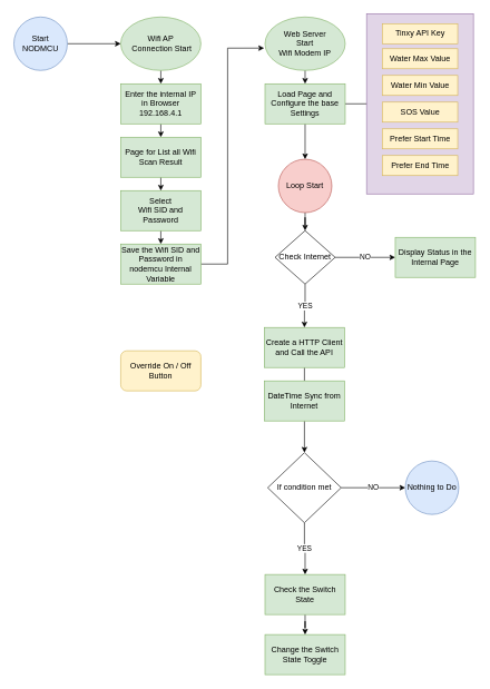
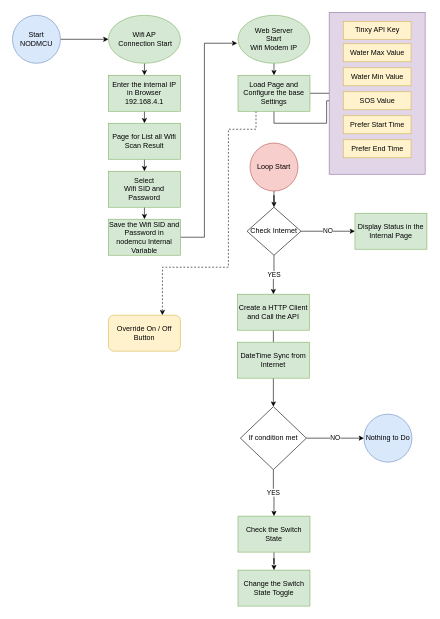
  <mxCell id="0" />
  <mxCell id="1" parent="0" />
  <mxCell id="2" value="" style="edgeStyle=orthogonalEdgeStyle;rounded=0;orthogonalLoop=1;jettySize=auto;html=1;" edge="1" parent="1" source="3" target="7"><mxGeometry relative="1" as="geometry" /></mxCell>
  <mxCell id="3" value="Start NODMCU" style="ellipse;whiteSpace=wrap;html=1;aspect=fixed;fillColor=#dae8fc;strokeColor=#6c8ebf;" vertex="1" parent="1"><mxGeometry x="20" y="25" width="80" height="80" as="geometry" /></mxCell>
  <mxCell id="4" style="edgeStyle=orthogonalEdgeStyle;rounded=0;orthogonalLoop=1;jettySize=auto;html=1;exitX=0.5;exitY=1;exitDx=0;exitDy=0;entryX=0.5;entryY=0;entryDx=0;entryDy=0;" edge="1" parent="1" source="5" target="9"><mxGeometry relative="1" as="geometry" /></mxCell>
  <mxCell id="5" value="Select &lt;br&gt;Wifi SID and Password" style="rounded=0;whiteSpace=wrap;html=1;fillColor=#d5e8d4;strokeColor=#82b366;" vertex="1" parent="1"><mxGeometry x="180" y="285" width="120" height="60" as="geometry" /></mxCell>
  <mxCell id="6" style="edgeStyle=orthogonalEdgeStyle;rounded=0;orthogonalLoop=1;jettySize=auto;html=1;exitX=0.5;exitY=1;exitDx=0;exitDy=0;entryX=0.5;entryY=0;entryDx=0;entryDy=0;" edge="1" parent="1" source="7" target="13"><mxGeometry relative="1" as="geometry" /></mxCell>
  <mxCell id="7" value="Wifi AP&lt;br&gt;&amp;nbsp;Connection Start&lt;br style=&quot;border-color: var(--border-color);&quot;&gt;" style="ellipse;whiteSpace=wrap;html=1;fillColor=#d5e8d4;strokeColor=#82b366;" vertex="1" parent="1"><mxGeometry x="180" y="25" width="120" height="80" as="geometry" /></mxCell>
  <mxCell id="8" value="" style="edgeStyle=orthogonalEdgeStyle;rounded=0;orthogonalLoop=1;jettySize=auto;html=1;entryX=-0.011;entryY=0.582;entryDx=0;entryDy=0;entryPerimeter=0;" edge="1" parent="1" source="9" target="11"><mxGeometry relative="1" as="geometry"><Array as="points"><mxPoint x="340" y="395" /><mxPoint x="340" y="72" /></Array></mxGeometry></mxCell>
  <mxCell id="9" value="Save the Wifi SID and Password in nodemcu Internal Variable" style="rounded=0;whiteSpace=wrap;html=1;fillColor=#d5e8d4;strokeColor=#82b366;" vertex="1" parent="1"><mxGeometry x="180" y="365" width="120" height="60" as="geometry" /></mxCell>
  <mxCell id="10" style="edgeStyle=orthogonalEdgeStyle;rounded=0;orthogonalLoop=1;jettySize=auto;html=1;exitX=0.5;exitY=1;exitDx=0;exitDy=0;entryX=0.5;entryY=0;entryDx=0;entryDy=0;" edge="1" parent="1" source="11" target="19"><mxGeometry relative="1" as="geometry" /></mxCell>
  <mxCell id="11" value="Web Server&lt;br&gt;Start&lt;br&gt;Wifi Modem IP" style="ellipse;whiteSpace=wrap;html=1;fillColor=#d5e8d4;strokeColor=#82b366;" vertex="1" parent="1"><mxGeometry x="396" y="25" width="120" height="80" as="geometry" /></mxCell>
  <mxCell id="12" style="edgeStyle=orthogonalEdgeStyle;rounded=0;orthogonalLoop=1;jettySize=auto;html=1;exitX=0.5;exitY=1;exitDx=0;exitDy=0;entryX=0.5;entryY=0;entryDx=0;entryDy=0;" edge="1" parent="1" source="13" target="15"><mxGeometry relative="1" as="geometry" /></mxCell>
  <mxCell id="13" value="Enter the internal IP in Browser&lt;br&gt;192.168.4.1" style="rounded=0;whiteSpace=wrap;html=1;fillColor=#d5e8d4;strokeColor=#82b366;" vertex="1" parent="1"><mxGeometry x="180" y="125" width="120" height="60" as="geometry" /></mxCell>
  <mxCell id="14" style="edgeStyle=orthogonalEdgeStyle;rounded=0;orthogonalLoop=1;jettySize=auto;html=1;exitX=0.5;exitY=1;exitDx=0;exitDy=0;entryX=0.5;entryY=0;entryDx=0;entryDy=0;" edge="1" parent="1" source="15" target="5"><mxGeometry relative="1" as="geometry" /></mxCell>
  <mxCell id="15" value="Page for List all Wifi Scan Result" style="rounded=0;whiteSpace=wrap;html=1;fillColor=#d5e8d4;strokeColor=#82b366;" vertex="1" parent="1"><mxGeometry x="180" y="205" width="120" height="60" as="geometry" /></mxCell>
  <mxCell id="16" style="edgeStyle=orthogonalEdgeStyle;rounded=0;orthogonalLoop=1;jettySize=auto;html=1;exitX=1;exitY=0.5;exitDx=0;exitDy=0;entryX=0;entryY=0.5;entryDx=0;entryDy=0;" edge="1" parent="1" source="19"><mxGeometry relative="1" as="geometry"><mxPoint x="576" y="155" as="targetPoint" /></mxGeometry></mxCell>
- <mxCell id="17" style="edgeStyle=orthogonalEdgeStyle;rounded=0;orthogonalLoop=1;jettySize=auto;html=1;exitX=0.5;exitY=1;exitDx=0;exitDy=0;" edge="1" parent="1" source="19" target="24"><mxGeometry relative="1" as="geometry" /></mxCell>
+ <mxCell id="17" style="edgeStyle=orthogonalEdgeStyle;rounded=0;orthogonalLoop=1;jettySize=auto;html=1;exitX=0.5;exitY=1;exitDx=0;exitDy=0;" edge="1" parent="1" source="19" target="43"><mxGeometry relative="1" as="geometry" /></mxCell>
+ <mxCell id="18" style="edgeStyle=orthogonalEdgeStyle;rounded=0;orthogonalLoop=1;jettySize=auto;html=1;exitX=0.25;exitY=1;exitDx=0;exitDy=0;entryX=0.75;entryY=0;entryDx=0;entryDy=0;dashed=1;" edge="1" parent="1" source="19" target="37"><mxGeometry relative="1" as="geometry"><Array as="points"><mxPoint x="426" y="215" /><mxPoint x="380" y="215" /><mxPoint x="380" y="445" /><mxPoint x="270" y="445" /></Array></mxGeometry></mxCell>
  <mxCell id="19" value="Load Page and Configure the base Settings" style="rounded=0;whiteSpace=wrap;html=1;fillColor=#d5e8d4;strokeColor=#82b366;" vertex="1" parent="1"><mxGeometry x="396" y="125" width="120" height="60" as="geometry" /></mxCell>
  <mxCell id="20" value="NO" style="edgeStyle=orthogonalEdgeStyle;rounded=0;orthogonalLoop=1;jettySize=auto;html=1;exitX=1;exitY=0.5;exitDx=0;exitDy=0;entryX=0;entryY=0.5;entryDx=0;entryDy=0;" edge="1" parent="1" source="22" target="25"><mxGeometry relative="1" as="geometry" /></mxCell>
  <mxCell id="21" value="YES" style="edgeStyle=orthogonalEdgeStyle;rounded=0;orthogonalLoop=1;jettySize=auto;html=1;exitX=0.5;exitY=1;exitDx=0;exitDy=0;entryX=0.5;entryY=0;entryDx=0;entryDy=0;" edge="1" parent="1" source="22" target="28"><mxGeometry relative="1" as="geometry"><mxPoint x="456" y="850" as="targetPoint" /></mxGeometry></mxCell>
  <mxCell id="22" value="If condition met" style="rhombus;whiteSpace=wrap;html=1;" vertex="1" parent="1"><mxGeometry x="400" y="677.5" width="110" height="105" as="geometry" /></mxCell>
  <mxCell id="23" style="edgeStyle=orthogonalEdgeStyle;rounded=0;orthogonalLoop=1;jettySize=auto;html=1;exitX=0.5;exitY=1;exitDx=0;exitDy=0;" edge="1" parent="1" source="24" target="35"><mxGeometry relative="1" as="geometry"><mxPoint x="456" y="365" as="targetPoint" /></mxGeometry></mxCell>
  <mxCell id="24" value="Loop Start" style="ellipse;whiteSpace=wrap;html=1;aspect=fixed;fillColor=#f8cecc;strokeColor=#b85450;" vertex="1" parent="1"><mxGeometry x="416" y="238" width="80" height="80" as="geometry" /></mxCell>
  <mxCell id="25" value="Nothing to Do" style="ellipse;whiteSpace=wrap;html=1;aspect=fixed;fillColor=#dae8fc;strokeColor=#6c8ebf;" vertex="1" parent="1"><mxGeometry x="606" y="690" width="80" height="80" as="geometry" /></mxCell>
  <mxCell id="26" value="Change the Switch State Toggle" style="rounded=0;whiteSpace=wrap;html=1;fillColor=#d5e8d4;strokeColor=#82b366;" vertex="1" parent="1"><mxGeometry x="396" y="950" width="120" height="60" as="geometry" /></mxCell>
  <mxCell id="27" value="" style="edgeStyle=orthogonalEdgeStyle;rounded=0;orthogonalLoop=1;jettySize=auto;html=1;" edge="1" parent="1" source="28" target="26"><mxGeometry relative="1" as="geometry" /></mxCell>
  <mxCell id="28" value="Check the Switch State" style="rounded=0;whiteSpace=wrap;html=1;fillColor=#d5e8d4;strokeColor=#82b366;" vertex="1" parent="1"><mxGeometry x="396" y="860" width="120" height="60" as="geometry" /></mxCell>
  <mxCell id="29" style="edgeStyle=orthogonalEdgeStyle;rounded=0;orthogonalLoop=1;jettySize=auto;html=1;exitX=0.5;exitY=1;exitDx=0;exitDy=0;entryX=0.5;entryY=0;entryDx=0;entryDy=0;endArrow=none;" edge="1" parent="1" source="30" target="32"><mxGeometry relative="1" as="geometry" /></mxCell>
  <mxCell id="30" value="Create a HTTP Client and Call the API" style="rounded=0;whiteSpace=wrap;html=1;fillColor=#d5e8d4;strokeColor=#82b366;" vertex="1" parent="1"><mxGeometry x="395" y="490" width="120" height="60" as="geometry" /></mxCell>
  <mxCell id="31" style="edgeStyle=orthogonalEdgeStyle;rounded=0;orthogonalLoop=1;jettySize=auto;html=1;exitX=0.5;exitY=1;exitDx=0;exitDy=0;entryX=0.5;entryY=0;entryDx=0;entryDy=0;" edge="1" parent="1" source="32" target="22"><mxGeometry relative="1" as="geometry" /></mxCell>
  <mxCell id="32" value="DateTime Sync from Internet" style="rounded=0;whiteSpace=wrap;html=1;fillColor=#d5e8d4;strokeColor=#82b366;" vertex="1" parent="1"><mxGeometry x="395" y="570" width="120" height="60" as="geometry" /></mxCell>
  <mxCell id="33" value="NO" style="edgeStyle=orthogonalEdgeStyle;rounded=0;orthogonalLoop=1;jettySize=auto;html=1;" edge="1" parent="1" source="35" target="36"><mxGeometry relative="1" as="geometry" /></mxCell>
  <mxCell id="34" value="YES" style="edgeStyle=orthogonalEdgeStyle;rounded=0;orthogonalLoop=1;jettySize=auto;html=1;" edge="1" parent="1" source="35" target="30"><mxGeometry relative="1" as="geometry" /></mxCell>
  <mxCell id="35" value="Check Internet" style="rhombus;whiteSpace=wrap;html=1;" vertex="1" parent="1"><mxGeometry x="411" y="345" width="90" height="80" as="geometry" /></mxCell>
  <mxCell id="36" value="Display Status in the Internal Page" style="rounded=0;whiteSpace=wrap;html=1;fillColor=#d5e8d4;strokeColor=#82b366;" vertex="1" parent="1"><mxGeometry x="591" y="355" width="120" height="60" as="geometry" /></mxCell>
  <mxCell id="37" value="Override On / Off Button" style="rounded=1;whiteSpace=wrap;html=1;fillColor=#fff2cc;strokeColor=#d6b656;" vertex="1" parent="1"><mxGeometry x="180" y="525" width="120" height="60" as="geometry" /></mxCell>
  <mxCell id="38" value="" style="group" vertex="1" connectable="0" parent="1"><mxGeometry x="548" y="20" width="160" height="270" as="geometry" /></mxCell>
  <mxCell id="39" value="" style="rounded=0;whiteSpace=wrap;html=1;fillColor=#e1d5e7;strokeColor=#9673a6;movable=1;resizable=1;rotatable=1;deletable=1;editable=1;locked=0;connectable=1;" vertex="1" parent="38"><mxGeometry width="160" height="270" as="geometry" /></mxCell>
  <mxCell id="40" value="Tinxy API Key" style="rounded=0;whiteSpace=wrap;html=1;fillColor=#fff2cc;strokeColor=#d6b656;" vertex="1" parent="38"><mxGeometry x="23.529" y="15" width="112.941" height="30" as="geometry" /></mxCell>
  <mxCell id="41" value="Water Max Value" style="rounded=0;whiteSpace=wrap;html=1;fillColor=#fff2cc;strokeColor=#d6b656;" vertex="1" parent="38"><mxGeometry x="23.529" y="52.5" width="112.941" height="30" as="geometry" /></mxCell>
  <mxCell id="42" value="Water Min Value" style="rounded=0;whiteSpace=wrap;html=1;fillColor=#fff2cc;strokeColor=#d6b656;" vertex="1" parent="38"><mxGeometry x="23.529" y="92.5" width="112.941" height="30" as="geometry" /></mxCell>
  <mxCell id="43" value="SOS Value" style="rounded=0;whiteSpace=wrap;html=1;fillColor=#fff2cc;strokeColor=#d6b656;" vertex="1" parent="38"><mxGeometry x="23.529" y="132.5" width="112.941" height="30" as="geometry" /></mxCell>
  <mxCell id="44" value="Prefer Start Time" style="rounded=0;whiteSpace=wrap;html=1;fillColor=#fff2cc;strokeColor=#d6b656;" vertex="1" parent="38"><mxGeometry x="23.529" y="172.5" width="112.941" height="30" as="geometry" /></mxCell>
  <mxCell id="45" value="Prefer End Time" style="rounded=0;whiteSpace=wrap;html=1;fillColor=#fff2cc;strokeColor=#d6b656;" vertex="1" parent="38"><mxGeometry x="23.529" y="212.5" width="112.941" height="30" as="geometry" /></mxCell>
